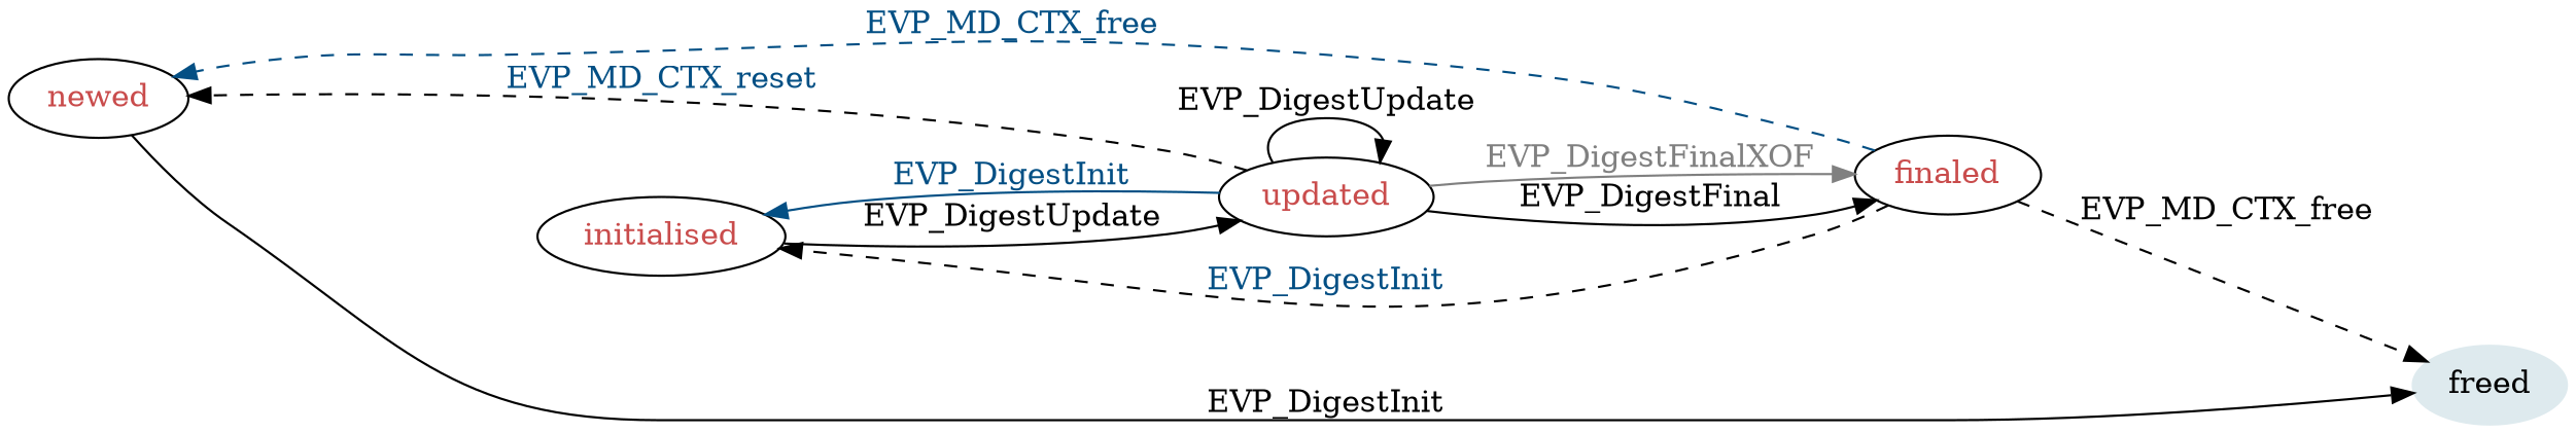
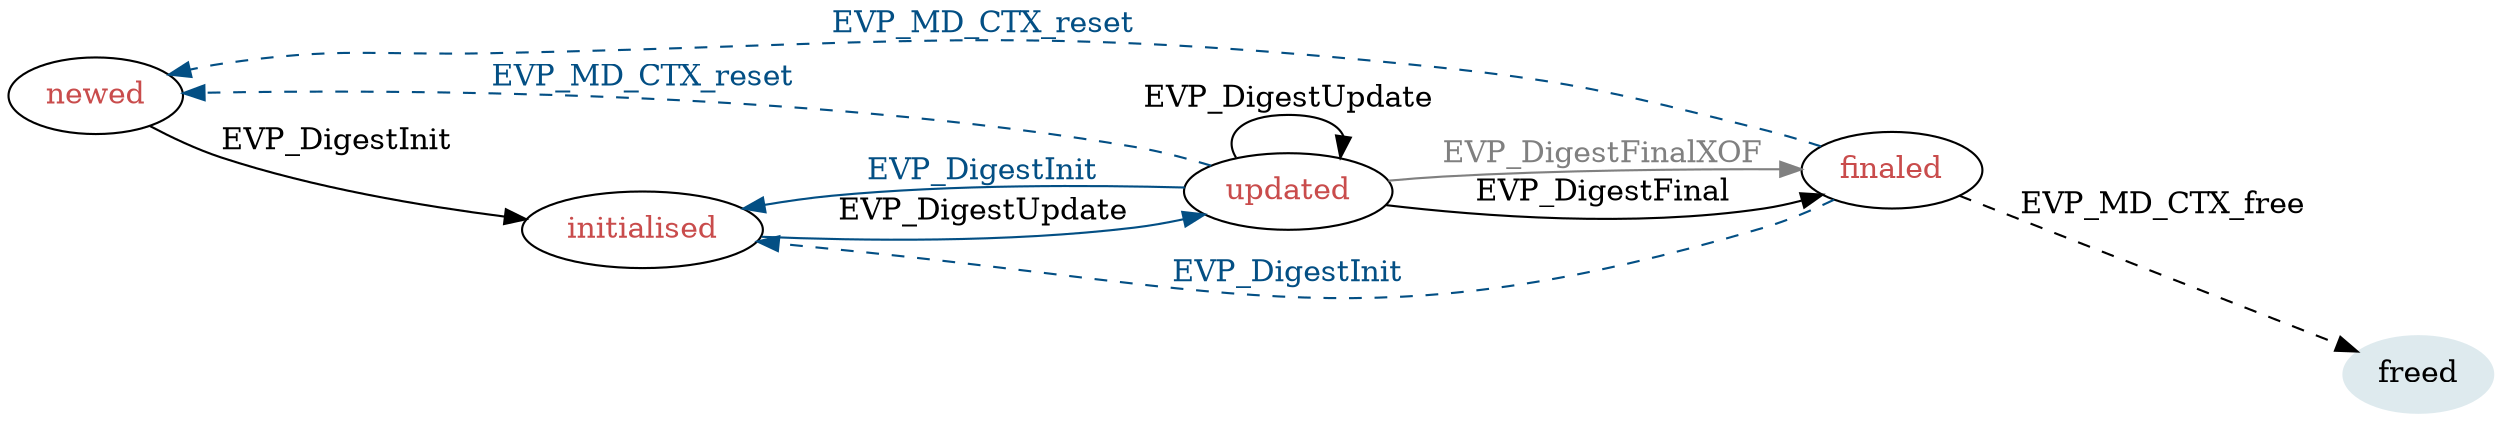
  digraph {
    rankdir=LR
    node [fontcolor="#c94c4c"]
    n1 [label=newed style=solid]
    n2 [label=initialised]
    n3 [label=updated]
    n4 [label=finaled]
    n5 [color="#deeaee" label=freed style=filled fontcolor=""]
-   n1 -> n5 [label=EVP_DigestInit]
-   n2 -> n3 [label=EVP_DigestUpdate weight=3]
-   n3 -> n1 [color=black fontcolor="#034f84" label=EVP_MD_CTX_reset style=dashed]
+   n1 -> n2 [label=EVP_DigestInit]
+   n2 -> n3 [label=EVP_DigestUpdate weight=3 color="#034f84"]
+   n3 -> n1 [color="#034f84" fontcolor="#034f84" label=EVP_MD_CTX_reset style=dashed]
    n3 -> n2 [color="#034f84" fontcolor="#034f84" label=EVP_DigestInit style=solid weight=0]
    n3 -> n3 [label=EVP_DigestUpdate]
    n3 -> n4 [label=EVP_DigestFinal]
    n3 -> n4 [color="#808080" fontcolor="#808080" label=EVP_DigestFinalXOF]
-   n4 -> n1 [color="#034f84" fontcolor="#034f84" label=EVP_MD_CTX_free style=dashed weight=2]
-   n4 -> n2 [color=black fontcolor="#034f84" label=EVP_DigestInit style=dashed]
+   n4 -> n1 [color="#034f84" fontcolor="#034f84" label=EVP_MD_CTX_reset style=dashed weight=2]
+   n4 -> n2 [color="#034f84" fontcolor="#034f84" label=EVP_DigestInit style=dashed]
    n4 -> n5 [label=EVP_MD_CTX_free style=dashed]
  }
